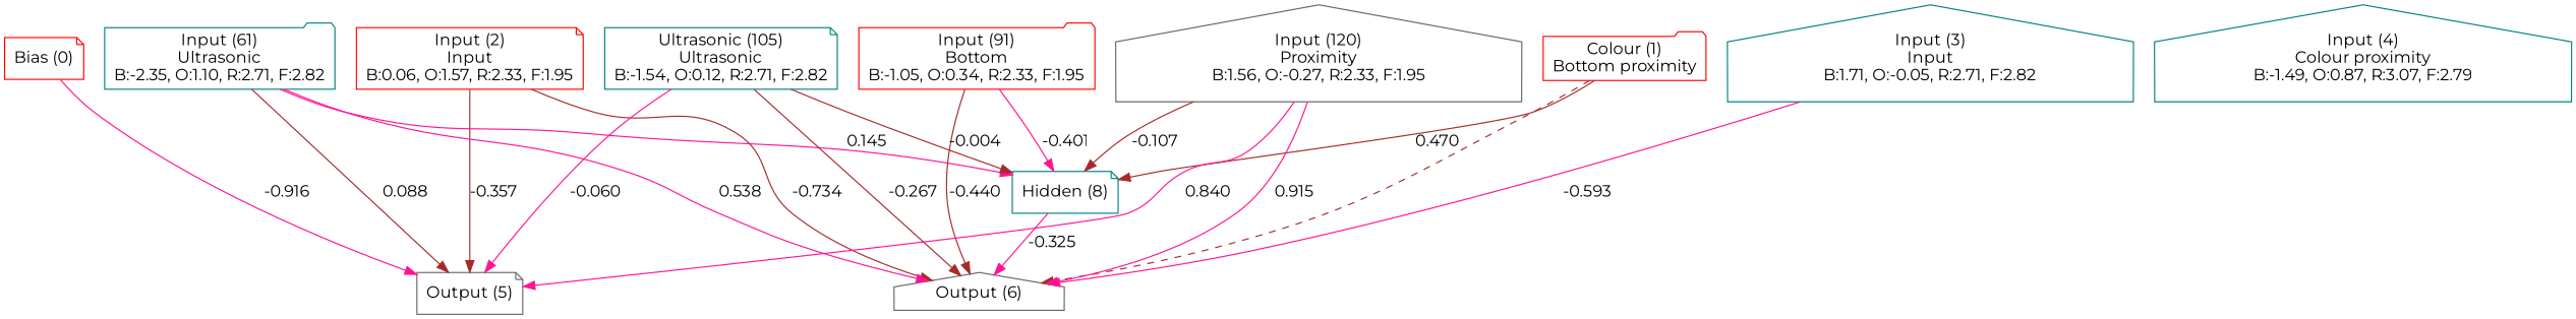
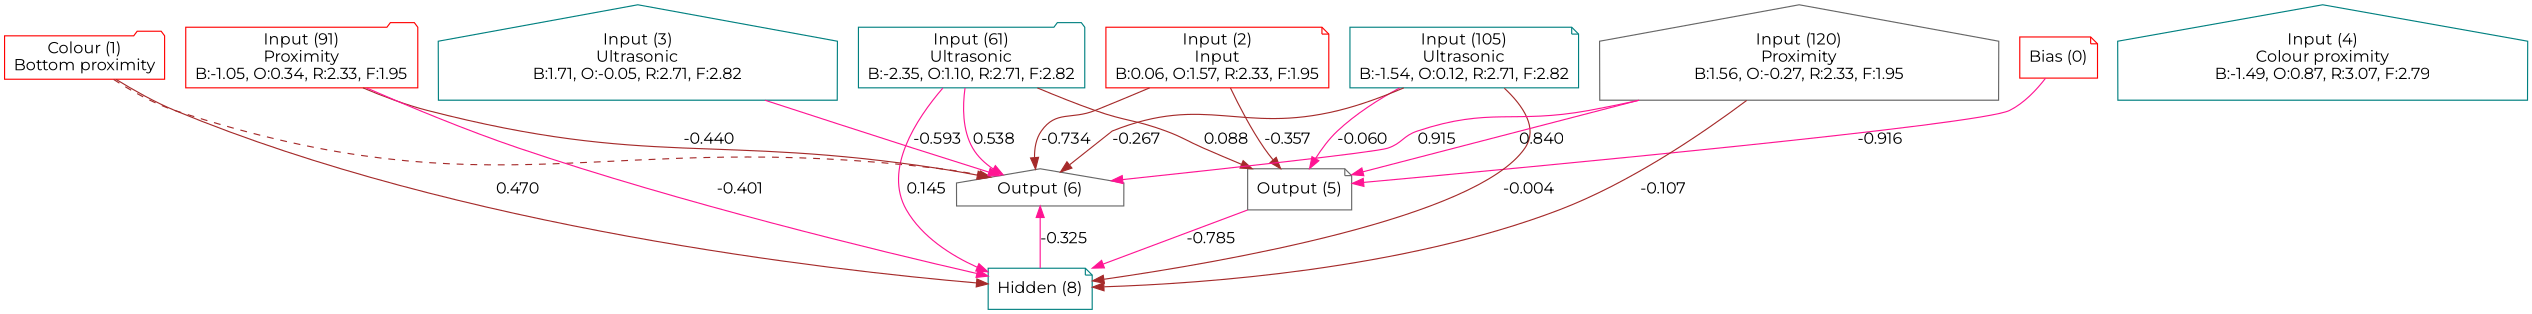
  digraph {
    fontname=Montserrat
    node [color=teal fontname=Montserrat shape=note]
    edge [color=deeppink fontname=Montserrat]
    n1 [color=red label="Bias (0)"]
    n2 [color=red label="Colour (1)\nBottom proximity" shape=folder]
    n3 [color=red label="Input (2)\nInput\nB:0.06, O:1.57, R:2.33, F:1.95"]
-   n4 [label="Input (3)\nInput\nB:1.71, O:-0.05, R:2.71, F:2.82" shape=house]
+   n4 [label="Input (3)\nUltrasonic\nB:1.71, O:-0.05, R:2.71, F:2.82" shape=house]
    n5 [label="Input (4)\nColour proximity\nB:-1.49, O:0.87, R:3.07, F:2.79" shape=house]
    n6 [label="Input (61)\nUltrasonic\nB:-2.35, O:1.10, R:2.71, F:2.82" shape=folder]
-   n7 [color=red label="Input (91)\nBottom\nB:-1.05, O:0.34, R:2.33, F:1.95" shape=folder]
-   n8 [label="Ultrasonic (105)\nUltrasonic\nB:-1.54, O:0.12, R:2.71, F:2.82"]
+   n7 [color=red label="Input (91)\nProximity\nB:-1.05, O:0.34, R:2.33, F:1.95" shape=folder]
+   n8 [label="Input (105)\nUltrasonic\nB:-1.54, O:0.12, R:2.71, F:2.82"]
    n9 [color=gray40 label="Input (120)\nProximity\nB:1.56, O:-0.27, R:2.33, F:1.95" shape=house]
    n10 [color=gray40 label="Output (5)"]
    n11 [color=gray40 label="Output (6)" shape=house]
    n12 [label="Hidden (8)"]
    subgraph sub_1 {
      rank=same
      n1
      n2
      n3
      n4
      n5
      n6
      n7
      n8
      n9
    }
    subgraph sub_2 {
      rank=same
      n10
      n11
    }
    n1 -> n10 [label=-0.916]
    n2 -> n11 [color=brown style=dashed]
    n2 -> n12 [color=brown label=0.470]
    n3 -> n10 [color=brown label=-0.357]
    n3 -> n11 [color=brown label=-0.734]
    n4 -> n11 [label=-0.593]
    n6 -> n10 [color=brown label=0.088]
    n6 -> n11 [label=0.538]
    n6 -> n12 [label=0.145]
    n7 -> n11 [color=brown label=-0.440]
    n7 -> n12 [label=-0.401]
    n8 -> n10 [label=-0.060]
    n8 -> n11 [color=brown label=-0.267]
    n8 -> n12 [color=brown label=-0.004]
    n9 -> n10 [label=0.840]
    n9 -> n11 [label=0.915]
    n9 -> n12 [color=brown label=-0.107]
+   n10 -> n12 [label=-0.785]
    n12 -> n11 [label=-0.325]
  }
